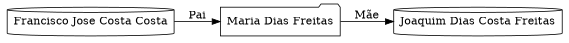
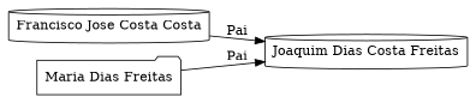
  digraph {
    rankdir=LR
    node [shape=cylinder]
    n1 [label="Francisco Jose Costa Costa"]
    "Joaquim Dias Costa Freitas"
    "Maria Dias Freitas" [shape=folder]
-   n1 -> "Maria Dias Freitas" [label=Pai]
-   "Maria Dias Freitas" -> "Joaquim Dias Costa Freitas" [label="Mãe"]
+   n1 -> "Joaquim Dias Costa Freitas" [label=Pai]
+   "Maria Dias Freitas" -> "Joaquim Dias Costa Freitas" [label=Pai]
  }
